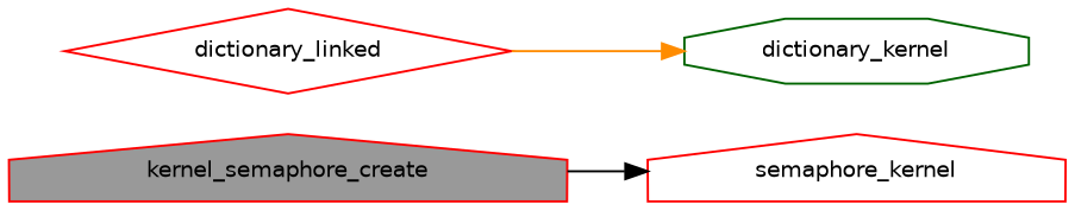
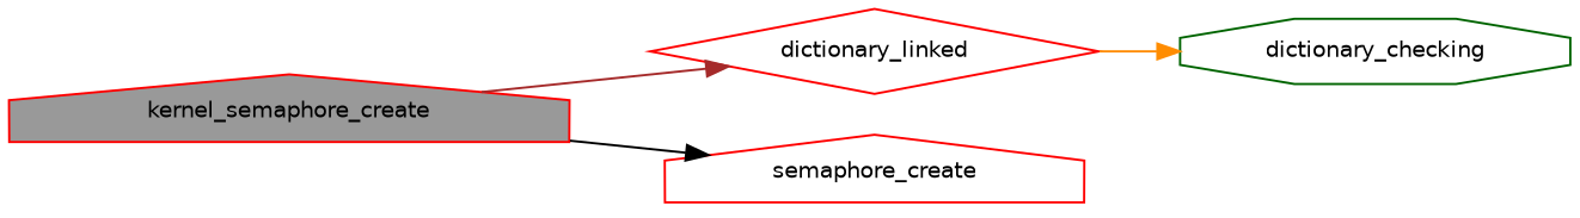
  digraph {
    rankdir=LR
    node [color=red fillcolor=white fontname=Helvetica fontsize=10 shape=house style=filled]
    edge [fontname=Helvetica fontsize=10 labelfontname=Helvetica labelfontsize=10 style=solid]
    n1 [fillcolor=grey60 fontcolor=black height=0.2 label=kernel_semaphore_create width=0.4]
    n2 [height=0.2 label=dictionary_linked shape=diamond width=0.4]
-   n3 [height=0.2 label=semaphore_kernel width=0.4]
-   n4 [color=darkgreen height=0.2 label=dictionary_kernel shape=octagon width=0.4]
+   n3 [height=0.2 label=semaphore_create width=0.4]
+   n4 [color=darkgreen height=0.2 label=dictionary_checking shape=octagon width=0.4]
+   n1 -> n2 [color=brown]
    n1 -> n3 [color=black]
    n2 -> n4 [color=darkorange]
  }
